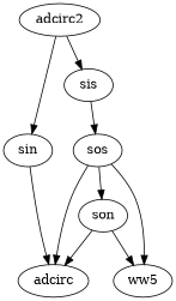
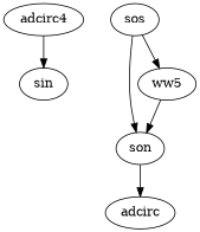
  digraph {
    sin
    adcirc
    son
    n4 [label=ww5]
-   adcirc2
-   sis
+   adcirc2 [label=adcirc4]
    sos
-   sin -> adcirc
    son -> adcirc
-   son -> n4
+   n4 -> son
    adcirc2 -> sin
-   adcirc2 -> sis
-   sis -> sos
-   sos -> adcirc
    sos -> son
    sos -> n4
  }
